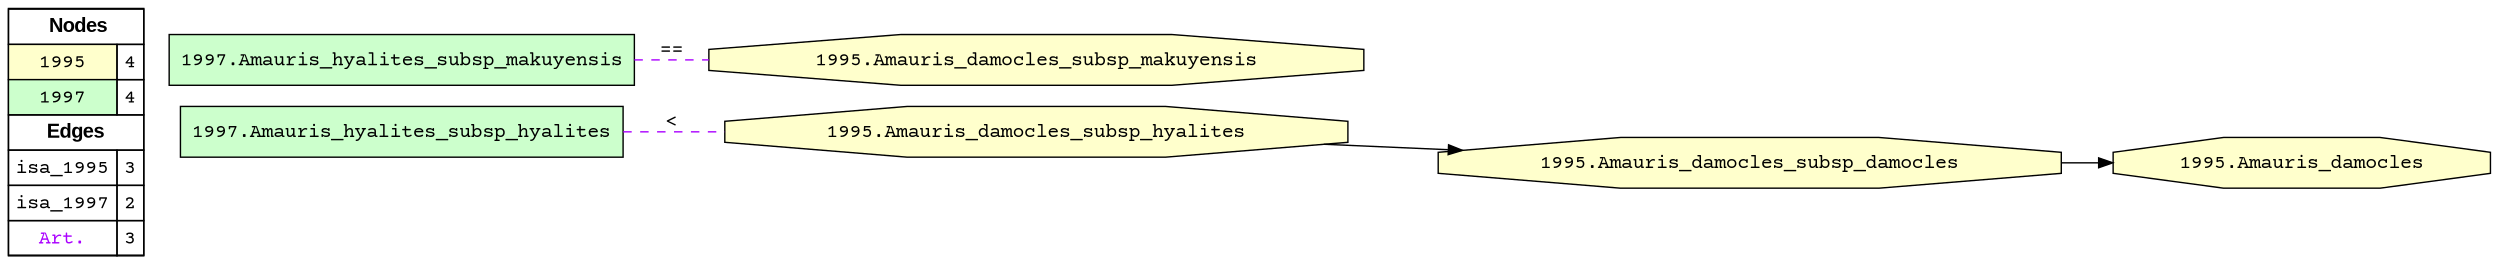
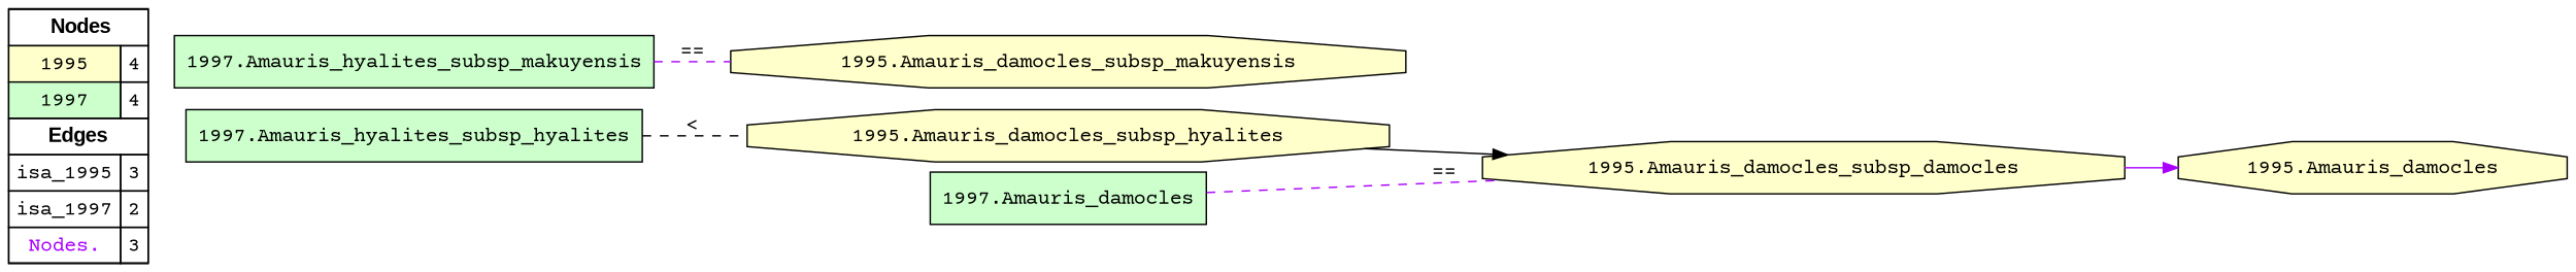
  digraph {
    fontname="Courier Prime"
    rankdir=LR
    node [fillcolor="#FFFFCC" fontname="Courier Prime" shape=box style=filled]
    edge [color="#AA00FF" constraint=true fontname="Courier Prime" penwidth=1 style=dashed arrowhead=none]
-   n1 [fillcolor=white label=<   <TABLE BORDER="0" CELLBORDER="1" CELLSPACING="0" CELLPADDING="4">  <TR> <TD COLSPAN="2"><font face="Arial Black"> Nodes</font></TD> </TR>  <TR>   <TD bgcolor="#FFFFCC" fontname="helvetica">1995</TD>   <TD>4</TD>   </TR>  <TR>   <TD bgcolor="#CCFFCC" fontname="helvetica">1997</TD>   <TD>4</TD>   </TR>  <TR> <TD COLSPAN="2"><font face = "Arial Black"> Edges </font></TD> </TR>  <TR>   <TD><font color ="#000000">isa_1995</font></TD>   <TD>3</TD>   </TR>  <TR>   <TD><font color ="#000000">isa_1997</font></TD>   <TD>2</TD>   </TR>  <TR>   <TD><font color ="#AA00FF">Art.</font></TD>   <TD>3</TD>   </TR>  </TABLE>   > margin=0]
+   n1 [fillcolor=white label=<   <TABLE BORDER="0" CELLBORDER="1" CELLSPACING="0" CELLPADDING="4">  <TR> <TD COLSPAN="2"><font face="Arial Black"> Nodes</font></TD> </TR>  <TR>   <TD bgcolor="#FFFFCC" fontname="helvetica">1995</TD>   <TD>4</TD>   </TR>  <TR>   <TD bgcolor="#CCFFCC" fontname="helvetica">1997</TD>   <TD>4</TD>   </TR>  <TR> <TD COLSPAN="2"><font face = "Arial Black"> Edges </font></TD> </TR>  <TR>   <TD><font color ="#000000">isa_1995</font></TD>   <TD>3</TD>   </TR>  <TR>   <TD><font color ="#000000">isa_1997</font></TD>   <TD>2</TD>   </TR>  <TR>   <TD><font color ="#AA00FF">Nodes.</font></TD>   <TD>3</TD>   </TR>  </TABLE>   > margin=0]
    "1995.Amauris_damocles" [shape=octagon]
    "1995.Amauris_damocles_subsp_makuyensis" [shape=octagon]
    "1995.Amauris_damocles_subsp_damocles" [shape=octagon]
    "1995.Amauris_damocles_subsp_hyalites" [shape=octagon]
    "1997.Amauris_hyalites_subsp_hyalites" [fillcolor="#CCFFCC"]
    "1997.Amauris_hyalites_subsp_makuyensis" [fillcolor="#CCFFCC"]
+   "1997.Amauris_damocles" [fillcolor="#CCFFCC"]
    subgraph sub_1 {
      rank=source
      n1
    }
-   "1995.Amauris_damocles_subsp_damocles" -> "1995.Amauris_damocles" [color="#000000" style=solid arrowhead=""]
+   "1995.Amauris_damocles_subsp_damocles" -> "1995.Amauris_damocles" [style=solid arrowhead=""]
    "1995.Amauris_damocles_subsp_hyalites" -> "1995.Amauris_damocles_subsp_damocles" [color="#000000" style=solid arrowhead=""]
-   "1997.Amauris_hyalites_subsp_hyalites" -> "1995.Amauris_damocles_subsp_hyalites" [label="<"]
+   "1997.Amauris_hyalites_subsp_hyalites" -> "1995.Amauris_damocles_subsp_hyalites" [color="#000000" label="<"]
    "1997.Amauris_hyalites_subsp_makuyensis" -> "1995.Amauris_damocles_subsp_makuyensis" [label="=="]
+   "1997.Amauris_damocles" -> "1995.Amauris_damocles_subsp_damocles" [label="=="]
  }
